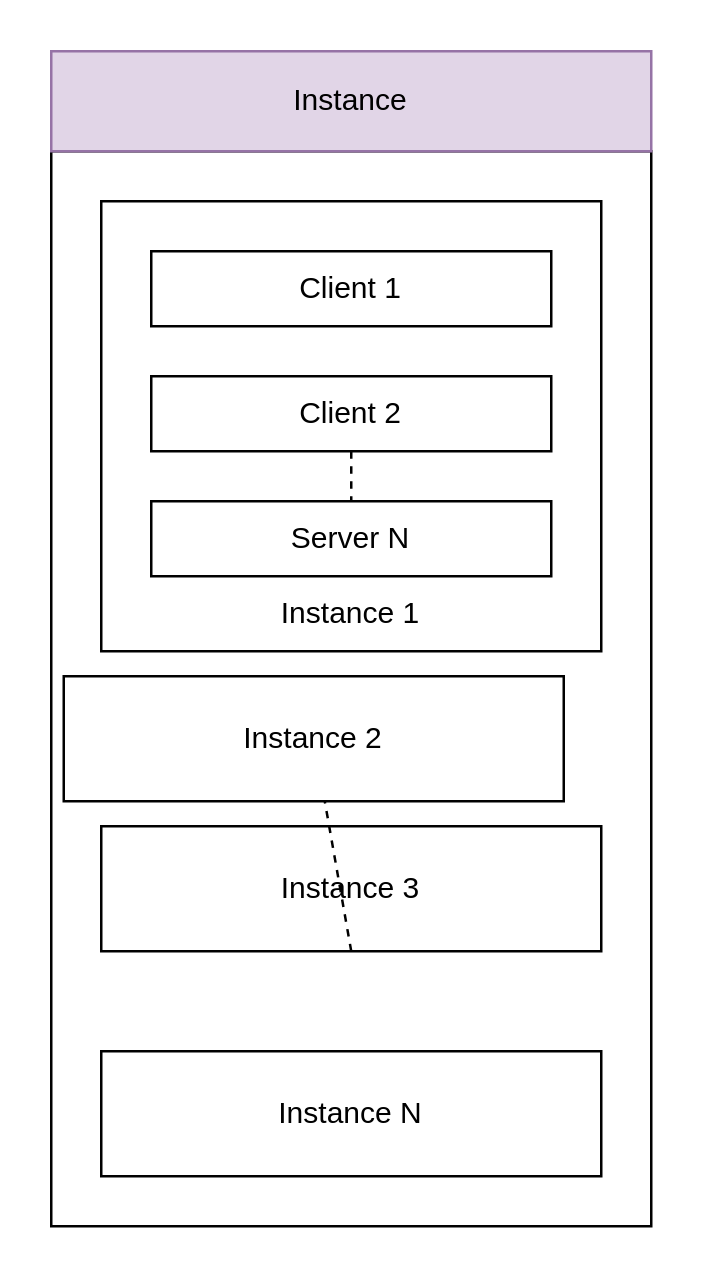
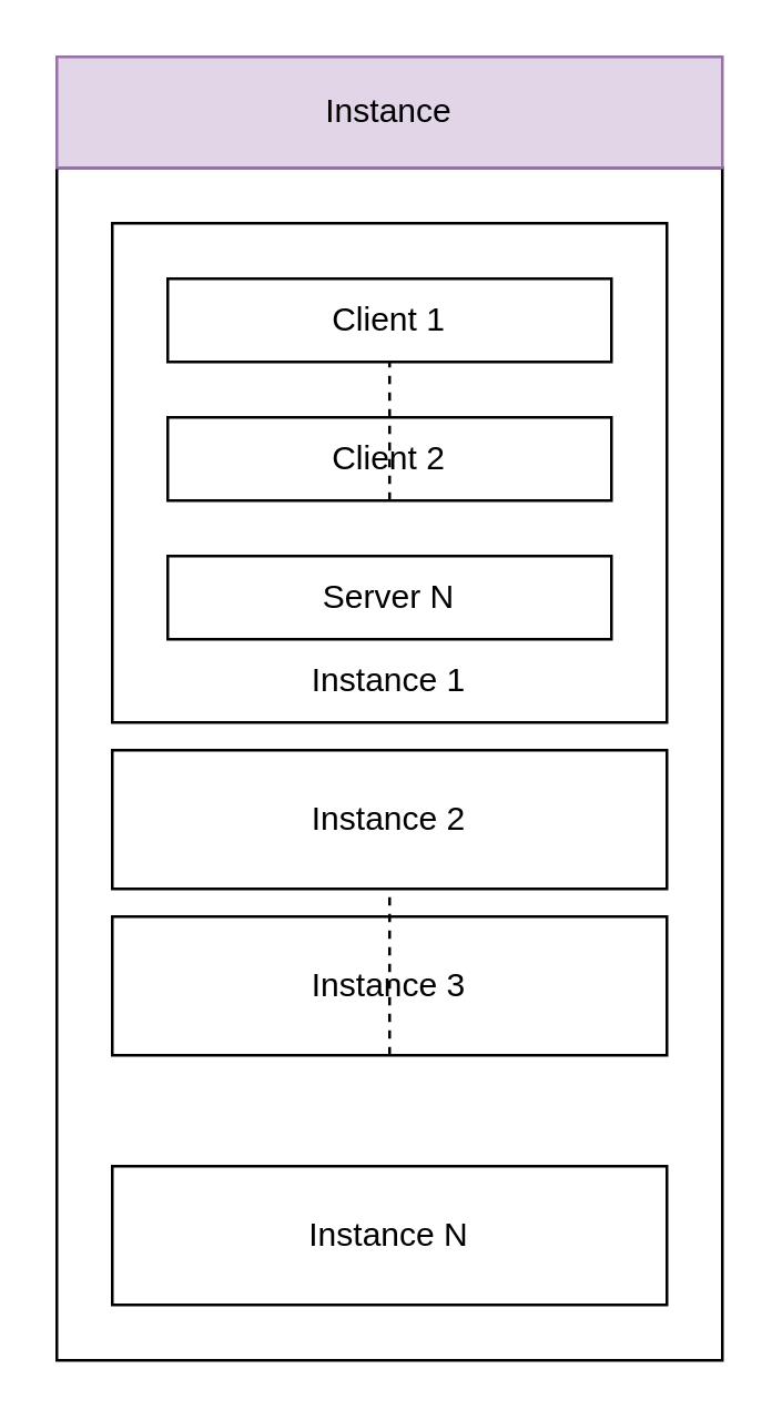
  <mxCell id="0" />
  <mxCell id="1" parent="0" />
  <mxCell id="2" value="" style="rounded=0;whiteSpace=wrap;html=1;" parent="1" vertex="1"><mxGeometry x="20" y="60" width="240" height="430" as="geometry" /></mxCell>
  <mxCell id="3" value="" style="rounded=0;whiteSpace=wrap;html=1;" parent="1" vertex="1"><mxGeometry x="40" y="80" width="200" height="180" as="geometry" /></mxCell>
- <mxCell id="4" value="Instance 2" style="rounded=0;whiteSpace=wrap;html=1;" parent="1" vertex="1"><mxGeometry x="25" y="270" width="200" height="50" as="geometry" /></mxCell>
+ <mxCell id="4" value="Instance 2" style="rounded=0;whiteSpace=wrap;html=1;" parent="1" vertex="1"><mxGeometry x="40" y="270" width="200" height="50" as="geometry" /></mxCell>
  <mxCell id="5" value="Instance 3" style="rounded=0;whiteSpace=wrap;html=1;" parent="1" vertex="1"><mxGeometry x="40" y="330" width="200" height="50" as="geometry" /></mxCell>
  <mxCell id="6" value="Instance N" style="rounded=0;whiteSpace=wrap;html=1;" parent="1" vertex="1"><mxGeometry x="40" y="420" width="200" height="50" as="geometry" /></mxCell>
  <mxCell id="7" value="Client 1" style="rounded=0;whiteSpace=wrap;html=1;" parent="1" vertex="1"><mxGeometry x="60" y="100" width="160" height="30" as="geometry" /></mxCell>
  <mxCell id="8" value="Client 2" style="rounded=0;whiteSpace=wrap;html=1;" parent="1" vertex="1"><mxGeometry x="60" y="150" width="160" height="30" as="geometry" /></mxCell>
  <mxCell id="9" value="Server N" style="rounded=0;whiteSpace=wrap;html=1;" parent="1" vertex="1"><mxGeometry x="60" y="200" width="160" height="30" as="geometry" /></mxCell>
  <mxCell id="10" value="Instance" style="rounded=0;whiteSpace=wrap;html=1;fillColor=#e1d5e7;strokeColor=#9673a6;" parent="1" vertex="1"><mxGeometry x="20" y="20" width="240" height="40" as="geometry" /></mxCell>
  <mxCell id="11" value="Instance 1" style="text;html=1;strokeColor=none;fillColor=none;align=center;verticalAlign=middle;whiteSpace=wrap;rounded=0;" parent="1" vertex="1"><mxGeometry x="60" y="230" width="160" height="30" as="geometry" /></mxCell>
- <mxCell id="12" value="" style="endArrow=none;dashed=1;html=1;rounded=0;exitX=0.5;exitY=1;exitDx=0;exitDy=0;" edge="1" parent="1" source="8" target="9"><mxGeometry width="50" height="50" relative="1" as="geometry"><mxPoint x="300" y="370" as="sourcePoint" /><mxPoint x="300" y="340" as="targetPoint" /></mxGeometry></mxCell>
+ <mxCell id="12" value="" style="endArrow=none;dashed=1;html=1;rounded=0;exitX=0.5;exitY=1;exitDx=0;exitDy=0;" edge="1" parent="1" source="8" target="7"><mxGeometry width="50" height="50" relative="1" as="geometry"><mxPoint x="300" y="370" as="sourcePoint" /><mxPoint x="300" y="340" as="targetPoint" /></mxGeometry></mxCell>
  <mxCell id="13" value="" style="endArrow=none;dashed=1;html=1;rounded=0;exitX=0.5;exitY=1;exitDx=0;exitDy=0;" edge="1" parent="1" source="5" target="4"><mxGeometry width="50" height="50" relative="1" as="geometry"><mxPoint x="150" y="185" as="sourcePoint" /><mxPoint x="150" y="210" as="targetPoint" /></mxGeometry></mxCell>
